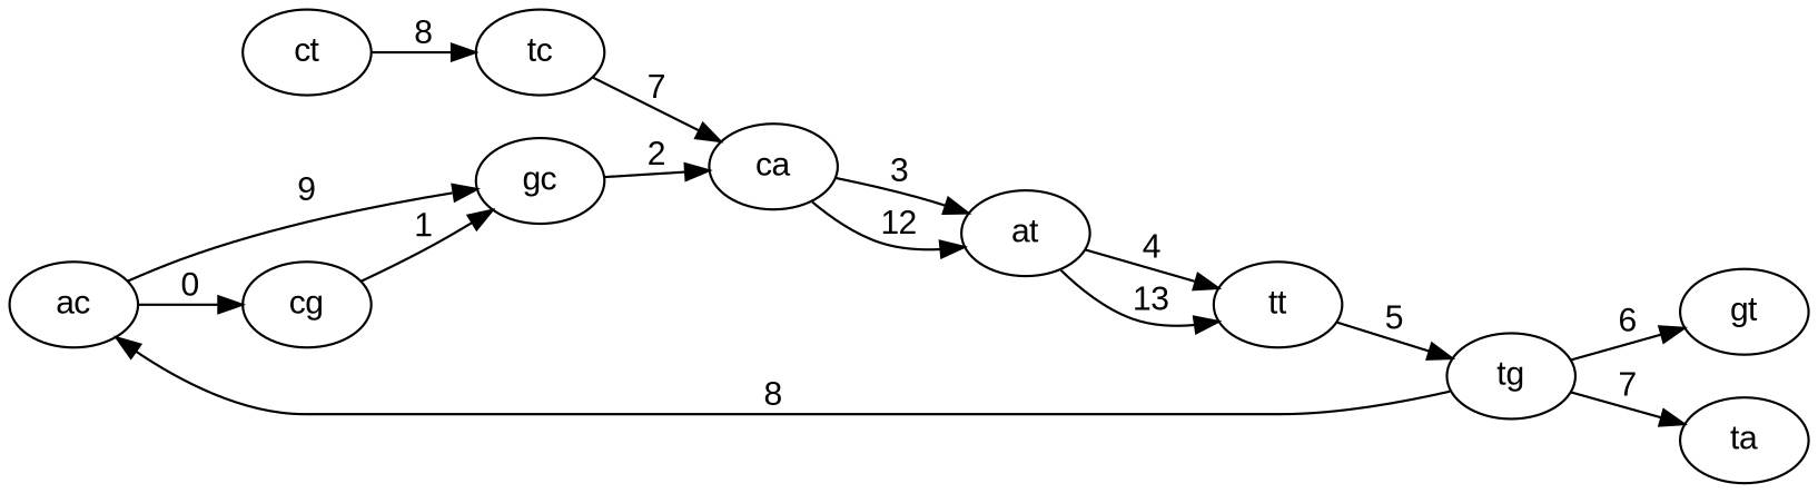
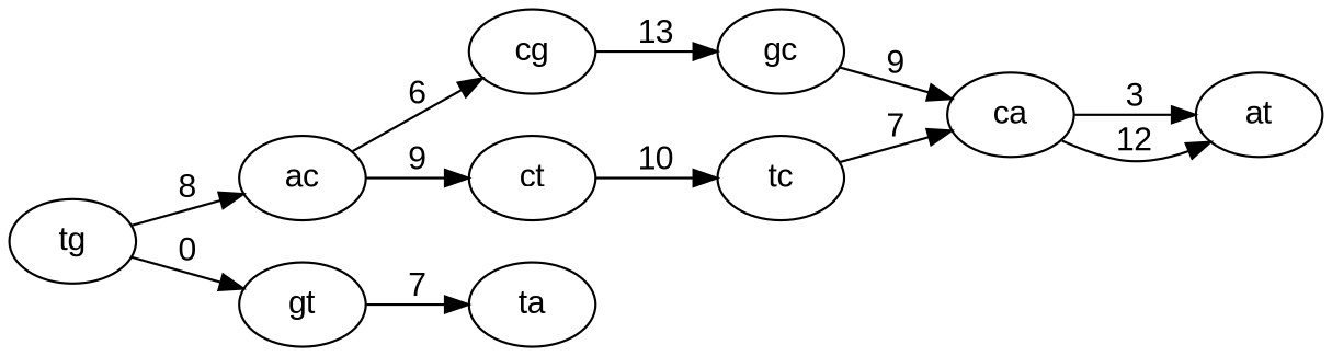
  digraph {
    fontname="Liberation Sans"
    rankdir=LR
    node [fontname="Liberation Sans"]
    edge [color=black fontname="Liberation Sans"]
    ac
    cg
    ct
    gc
    tc
    ca
    at
-   tt
    tg
    gt
    ta
-   ac -> cg [label=0]
-   ac -> gc [label=9]
-   cg -> gc [label=1]
-   ct -> tc [label=8]
-   gc -> ca [label=2]
+   ac -> cg [label=6]
+   ac -> ct [label=9]
+   cg -> gc [label=13]
+   ct -> tc [label=10]
+   gc -> ca [label=9]
    tc -> ca [label=7]
    ca -> at [label=3]
    ca -> at [label=12]
-   at -> tt [label=4]
-   at -> tt [label=13]
-   tt -> tg [label=5]
    tg -> ac [label=8]
-   tg -> gt [label=6]
-   tg -> ta [label=7]
+   tg -> gt [label=0]
+   gt -> ta [label=7]
  }
